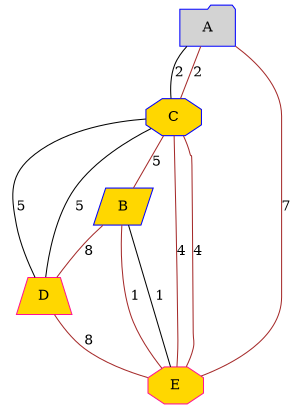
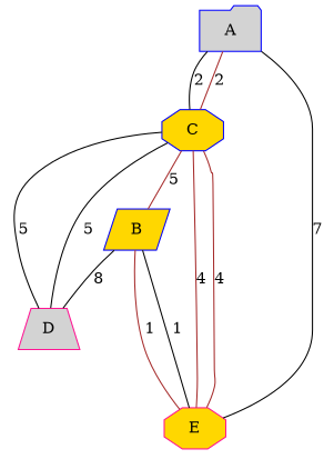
  graph {
    rankdir=TB
    node [color=blue fillcolor=gold shape=octagon style=filled]
    edge [color=brown]
    B [shape=parallelogram]
-   D [color=deeppink shape=trapezium]
+   D [color=deeppink fillcolor=lightgrey shape=trapezium]
    E [color=deeppink]
    A [fillcolor=lightgrey shape=folder]
    C
-   B -- D [label=8]
+   B -- D [color=black label=8]
    B -- E [color=black label=1]
-   D -- E [label=8]
    E -- B [label=1]
-   A -- E [label=7]
+   A -- E [color=black label=7]
    A -- C [color=black label=2]
    A -- C [label=2]
    C -- B [label=5]
    C -- D [color=black label=5]
    C -- D [color=black label=5]
    C -- E [label=4]
    C -- E [label=4]
  }
